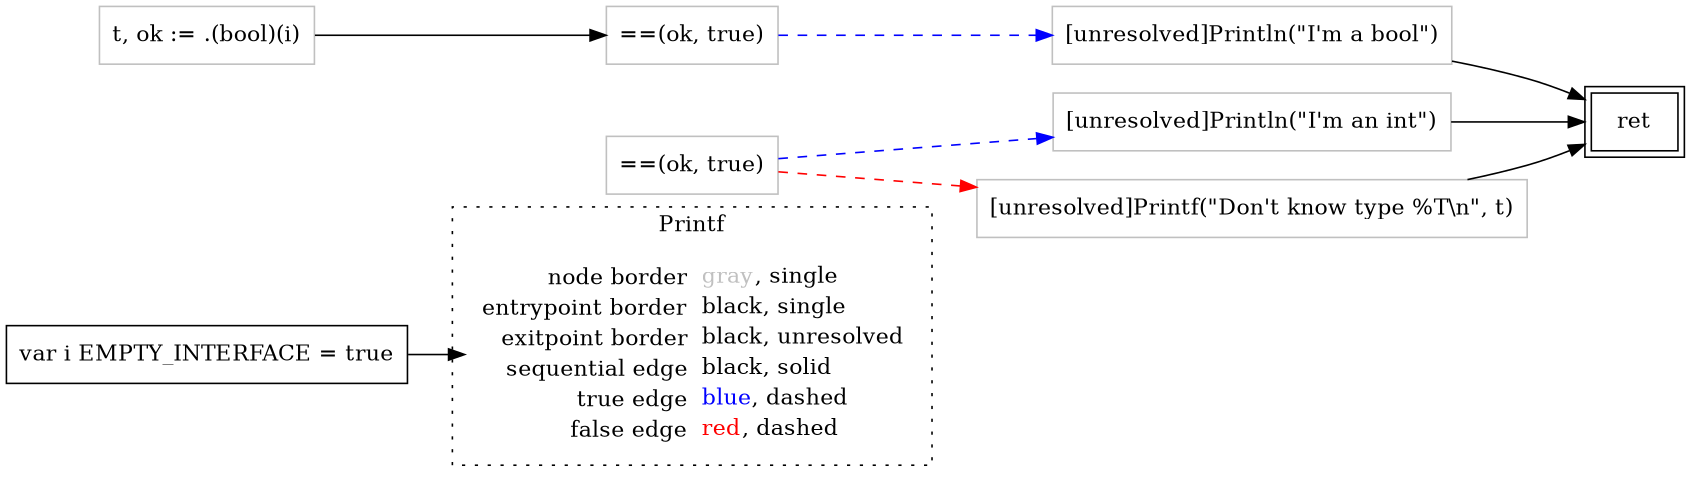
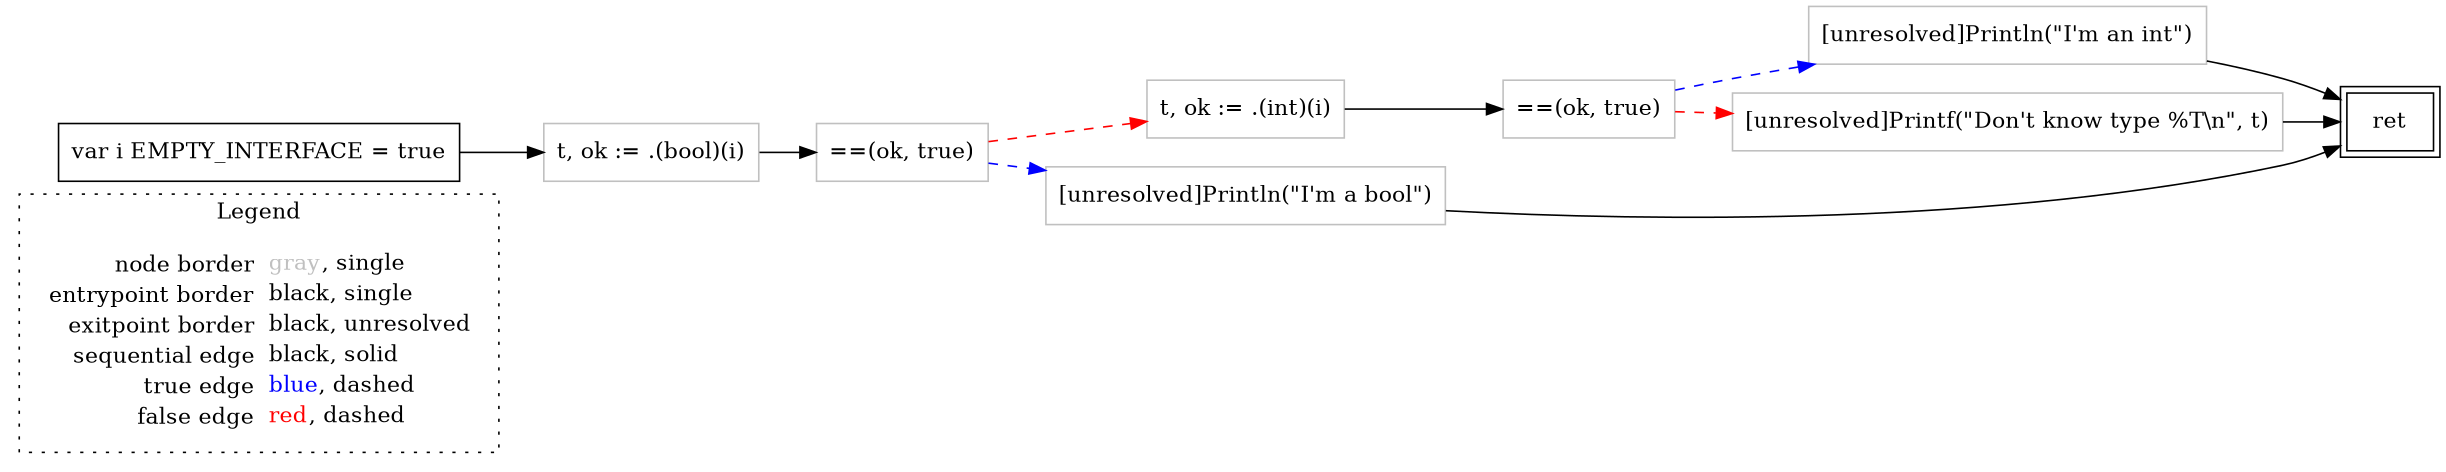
  digraph {
    rankdir=LR
    node [shape=rect color=gray]
    edge [color=black]
    n1 [label=<<table border="0" cellpadding="2" cellspacing="0" cellborder="0"><tr><td align="right">node border&nbsp;</td><td align="left"><font color="gray">gray</font>, single</td></tr><tr><td align="right">entrypoint border&nbsp;</td><td align="left"><font color="black">black</font>, single</td></tr><tr><td align="right">exitpoint border&nbsp;</td><td align="left"><font color="black">black</font>, unresolved</td></tr><tr><td align="right">sequential edge&nbsp;</td><td align="left"><font color="black">black</font>, solid</td></tr><tr><td align="right">true edge&nbsp;</td><td align="left"><font color="blue">blue</font>, dashed</td></tr><tr><td align="right">false edge&nbsp;</td><td align="left"><font color="red">red</font>, dashed</td></tr></table>> shape=plaintext color=""]
    n2 [color=black label=<var i EMPTY_INTERFACE = true>]
    n3 [label=<t, ok := .(bool)(i)>]
    n4 [label=<==(ok, true)>]
+   n5 [label=<t, ok := .(int)(i)>]
    n6 [label=<[unresolved]Println(&quot;I'm a bool&quot;)>]
    n7 [label=<==(ok, true)>]
    n8 [label=<[unresolved]Println(&quot;I'm an int&quot;)>]
    n9 [label=<[unresolved]Printf(&quot;Don't know type %T\\n&quot;, t)>]
    n10 [color=black label=<ret> peripheries=2]
    subgraph cluster_1 {
-     label=Printf
+     label=Legend
      style=dotted
      n1
    }
-   n2 -> n1
+   n2 -> n3
    n3 -> n4
+   n4 -> n5 [color=red style=dashed]
    n4 -> n6 [color=blue style=dashed]
+   n5 -> n7
    n6 -> n10
    n7 -> n8 [color=blue style=dashed]
    n7 -> n9 [color=red style=dashed]
    n8 -> n10
    n9 -> n10
  }
